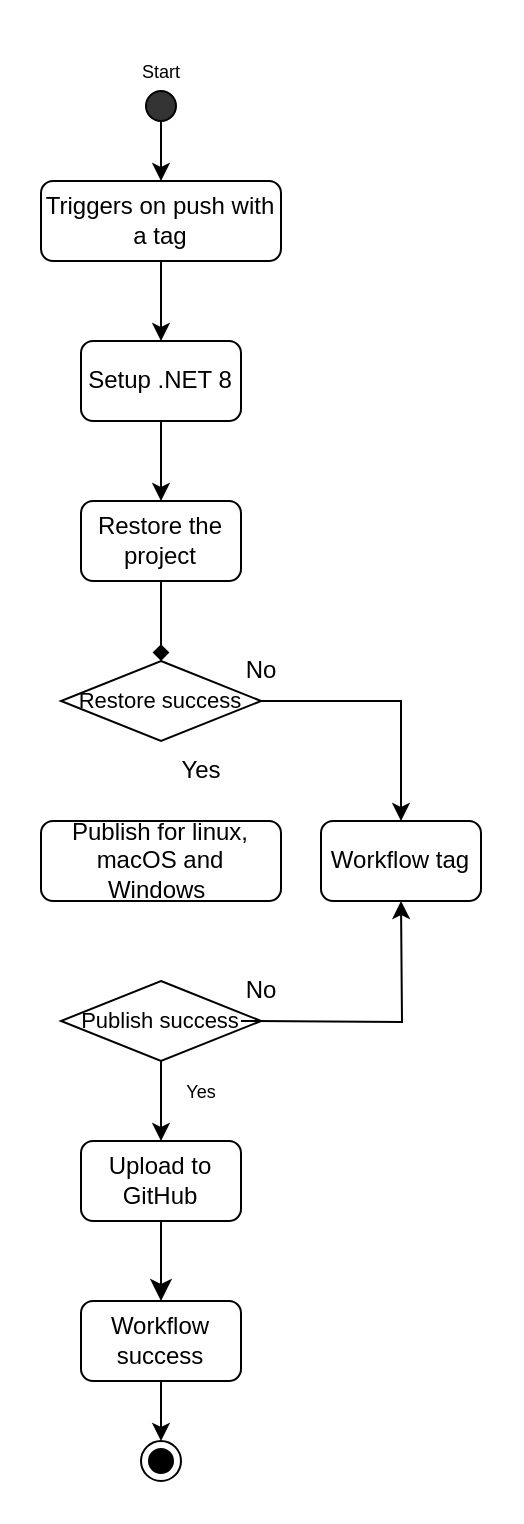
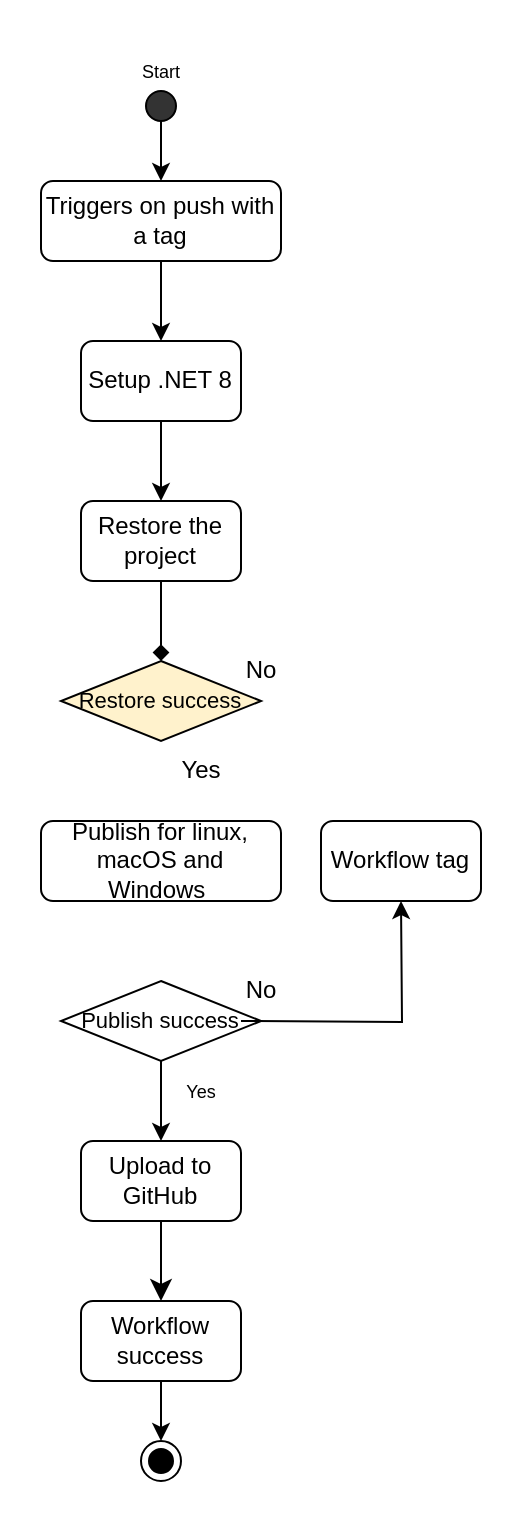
  <mxCell id="0" />
  <mxCell id="1" parent="0" />
  <mxCell id="2" style="edgeStyle=orthogonalEdgeStyle;rounded=0;orthogonalLoop=1;jettySize=auto;html=1;exitX=0.5;exitY=1;exitDx=0;exitDy=0;" parent="1" source="25" target="5" edge="1"><mxGeometry relative="1" as="geometry" /></mxCell>
  <mxCell id="3" value="&lt;font face=&quot;Helvetica&quot; style=&quot;font-size: 12px;&quot;&gt;Triggers on push with a tag&lt;/font&gt;" style="rounded=1;whiteSpace=wrap;html=1;" parent="1" vertex="1"><mxGeometry x="20" y="90" width="120" height="40" as="geometry" /></mxCell>
  <mxCell id="4" style="edgeStyle=orthogonalEdgeStyle;rounded=0;orthogonalLoop=1;jettySize=auto;html=1;exitX=0.5;exitY=1;exitDx=0;exitDy=0;entryX=0.5;entryY=0;entryDx=0;entryDy=0;endArrow=diamond;" parent="1" source="5" target="7" edge="1"><mxGeometry relative="1" as="geometry" /></mxCell>
  <mxCell id="5" value="&lt;font face=&quot;Helvetica&quot; style=&quot;font-size: 12px;&quot;&gt;Restore the project&lt;/font&gt;" style="rounded=1;whiteSpace=wrap;html=1;" parent="1" vertex="1"><mxGeometry x="40" y="250" width="80" height="40" as="geometry" /></mxCell>
- <mxCell id="6" style="edgeStyle=orthogonalEdgeStyle;rounded=0;orthogonalLoop=1;jettySize=auto;html=1;exitX=1;exitY=0.5;exitDx=0;exitDy=0;" parent="1" source="7" target="11" edge="1"><mxGeometry relative="1" as="geometry" /></mxCell>
- <mxCell id="7" value="&lt;font face=&quot;Helvetica&quot; style=&quot;font-size: 11px;&quot;&gt;Restore success&lt;/font&gt;" style="rhombus;whiteSpace=wrap;html=1;" parent="1" vertex="1"><mxGeometry x="30" y="330" width="100" height="40" as="geometry" /></mxCell>
+ <mxCell id="7" value="&lt;font face=&quot;Helvetica&quot; style=&quot;font-size: 11px;&quot;&gt;Restore success&lt;/font&gt;" style="rhombus;whiteSpace=wrap;html=1;fillColor=#fff2cc;" parent="1" vertex="1"><mxGeometry x="30" y="330" width="100" height="40" as="geometry" /></mxCell>
  <mxCell id="8" value="&lt;font face=&quot;Helvetica&quot; style=&quot;font-size: 12px;&quot;&gt;Publish for linux, macOS and Windows&amp;nbsp;&lt;/font&gt;" style="rounded=1;whiteSpace=wrap;html=1;" parent="1" vertex="1"><mxGeometry x="20" y="410" width="120" height="40" as="geometry" /></mxCell>
  <mxCell id="9" style="edgeStyle=orthogonalEdgeStyle;rounded=0;orthogonalLoop=1;jettySize=auto;html=1;exitX=0.5;exitY=1;exitDx=0;exitDy=0;entryX=0.5;entryY=0;entryDx=0;entryDy=0;" parent="1" source="10" target="14" edge="1"><mxGeometry relative="1" as="geometry" /></mxCell>
  <mxCell id="10" value="&lt;font face=&quot;Helvetica&quot; style=&quot;font-size: 11px;&quot;&gt;Publish success&lt;/font&gt;" style="rhombus;whiteSpace=wrap;html=1;" parent="1" vertex="1"><mxGeometry x="30" y="490" width="100" height="40" as="geometry" /></mxCell>
  <mxCell id="11" value="&lt;font style=&quot;font-size: 12px;&quot;&gt;Workflow tag&lt;/font&gt;" style="rounded=1;whiteSpace=wrap;html=1;" parent="1" vertex="1"><mxGeometry x="160" y="410" width="80" height="40" as="geometry" /></mxCell>
  <mxCell id="12" value="&lt;font style=&quot;font-size: 9px;&quot;&gt;Yes&lt;/font&gt;" style="text;html=1;align=center;verticalAlign=middle;resizable=0;points=[];autosize=1;strokeColor=none;fillColor=none;" parent="1" vertex="1"><mxGeometry x="80" y="530" width="40" height="30" as="geometry" /></mxCell>
  <mxCell id="13" style="edgeStyle=none;curved=1;rounded=0;orthogonalLoop=1;jettySize=auto;html=1;exitX=0.5;exitY=1;exitDx=0;exitDy=0;entryX=0.5;entryY=0;entryDx=0;entryDy=0;fontSize=12;startSize=8;endSize=8;" parent="1" source="14" target="23" edge="1"><mxGeometry relative="1" as="geometry" /></mxCell>
  <mxCell id="14" value="&lt;font style=&quot;font-size: 12px;&quot; face=&quot;Helvetica&quot;&gt;Upload to GitHub&lt;/font&gt;" style="rounded=1;whiteSpace=wrap;html=1;" parent="1" vertex="1"><mxGeometry x="40" y="570" width="80" height="40" as="geometry" /></mxCell>
  <mxCell id="15" value="&lt;font face=&quot;Helvetica&quot; style=&quot;font-size: 12px;&quot;&gt;Yes&lt;/font&gt;" style="text;html=1;align=center;verticalAlign=middle;resizable=0;points=[];autosize=1;strokeColor=none;fillColor=none;" parent="1" vertex="1"><mxGeometry x="80" y="370" width="40" height="30" as="geometry" /></mxCell>
  <mxCell id="16" value="&lt;font face=&quot;Helvetica&quot; style=&quot;font-size: 12px;&quot;&gt;No&lt;/font&gt;" style="text;html=1;align=center;verticalAlign=middle;resizable=0;points=[];autosize=1;strokeColor=none;fillColor=none;" parent="1" vertex="1"><mxGeometry x="110" y="320" width="40" height="30" as="geometry" /></mxCell>
  <mxCell id="17" style="edgeStyle=orthogonalEdgeStyle;rounded=0;orthogonalLoop=1;jettySize=auto;html=1;exitX=0.5;exitY=1;exitDx=0;exitDy=0;entryX=0.5;entryY=0;entryDx=0;entryDy=0;" parent="1" source="18" target="3" edge="1"><mxGeometry relative="1" as="geometry" /></mxCell>
  <mxCell id="18" value="" style="ellipse;whiteSpace=wrap;html=1;aspect=fixed;fillColor=#333333;" parent="1" vertex="1"><mxGeometry x="72.5" y="45" width="15" height="15" as="geometry" /></mxCell>
  <mxCell id="19" value="&lt;font face=&quot;Helvetica&quot; style=&quot;font-size: 9px;&quot;&gt;Start&lt;/font&gt;" style="text;html=1;align=center;verticalAlign=middle;resizable=0;points=[];autosize=1;strokeColor=none;fillColor=none;" parent="1" vertex="1"><mxGeometry x="60" y="20" width="40" height="30" as="geometry" /></mxCell>
  <mxCell id="20" style="edgeStyle=orthogonalEdgeStyle;rounded=0;orthogonalLoop=1;jettySize=auto;html=1;exitX=1;exitY=0.5;exitDx=0;exitDy=0;" parent="1" edge="1"><mxGeometry relative="1" as="geometry"><mxPoint x="120" y="510" as="sourcePoint" /><mxPoint x="200" y="450" as="targetPoint" /></mxGeometry></mxCell>
  <mxCell id="21" value="&lt;font face=&quot;Helvetica&quot; style=&quot;font-size: 12px;&quot;&gt;No&lt;/font&gt;" style="text;html=1;align=center;verticalAlign=middle;resizable=0;points=[];autosize=1;strokeColor=none;fillColor=none;" parent="1" vertex="1"><mxGeometry x="110" y="480" width="40" height="30" as="geometry" /></mxCell>
  <mxCell id="22" style="edgeStyle=orthogonalEdgeStyle;rounded=0;orthogonalLoop=1;jettySize=auto;html=1;exitX=0.5;exitY=1;exitDx=0;exitDy=0;entryX=0.5;entryY=0;entryDx=0;entryDy=0;" parent="1" source="23" target="26" edge="1"><mxGeometry relative="1" as="geometry" /></mxCell>
  <mxCell id="23" value="&lt;font face=&quot;Helvetica&quot; style=&quot;font-size: 12px;&quot;&gt;Workflow success&lt;/font&gt;" style="rounded=1;whiteSpace=wrap;html=1;" parent="1" vertex="1"><mxGeometry x="40" y="650" width="80" height="40" as="geometry" /></mxCell>
  <mxCell id="24" value="" style="edgeStyle=orthogonalEdgeStyle;rounded=0;orthogonalLoop=1;jettySize=auto;html=1;exitX=0.5;exitY=1;exitDx=0;exitDy=0;" parent="1" source="3" target="25" edge="1"><mxGeometry relative="1" as="geometry"><mxPoint x="80" as="sourcePoint" y="130" /><mxPoint x="80" y="250" as="targetPoint" /></mxGeometry></mxCell>
  <mxCell id="25" value="&lt;font face=&quot;Helvetica&quot; style=&quot;font-size: 12px;&quot;&gt;Setup .NET 8&lt;/font&gt;" style="rounded=1;whiteSpace=wrap;html=1;" parent="1" vertex="1"><mxGeometry x="40" y="170" width="80" height="40" as="geometry" /></mxCell>
  <mxCell id="26" value="" style="ellipse;html=1;shape=endState;fillColor=strokeColor;" parent="1" vertex="1"><mxGeometry x="70" y="720" width="20" height="20" as="geometry" /></mxCell>
